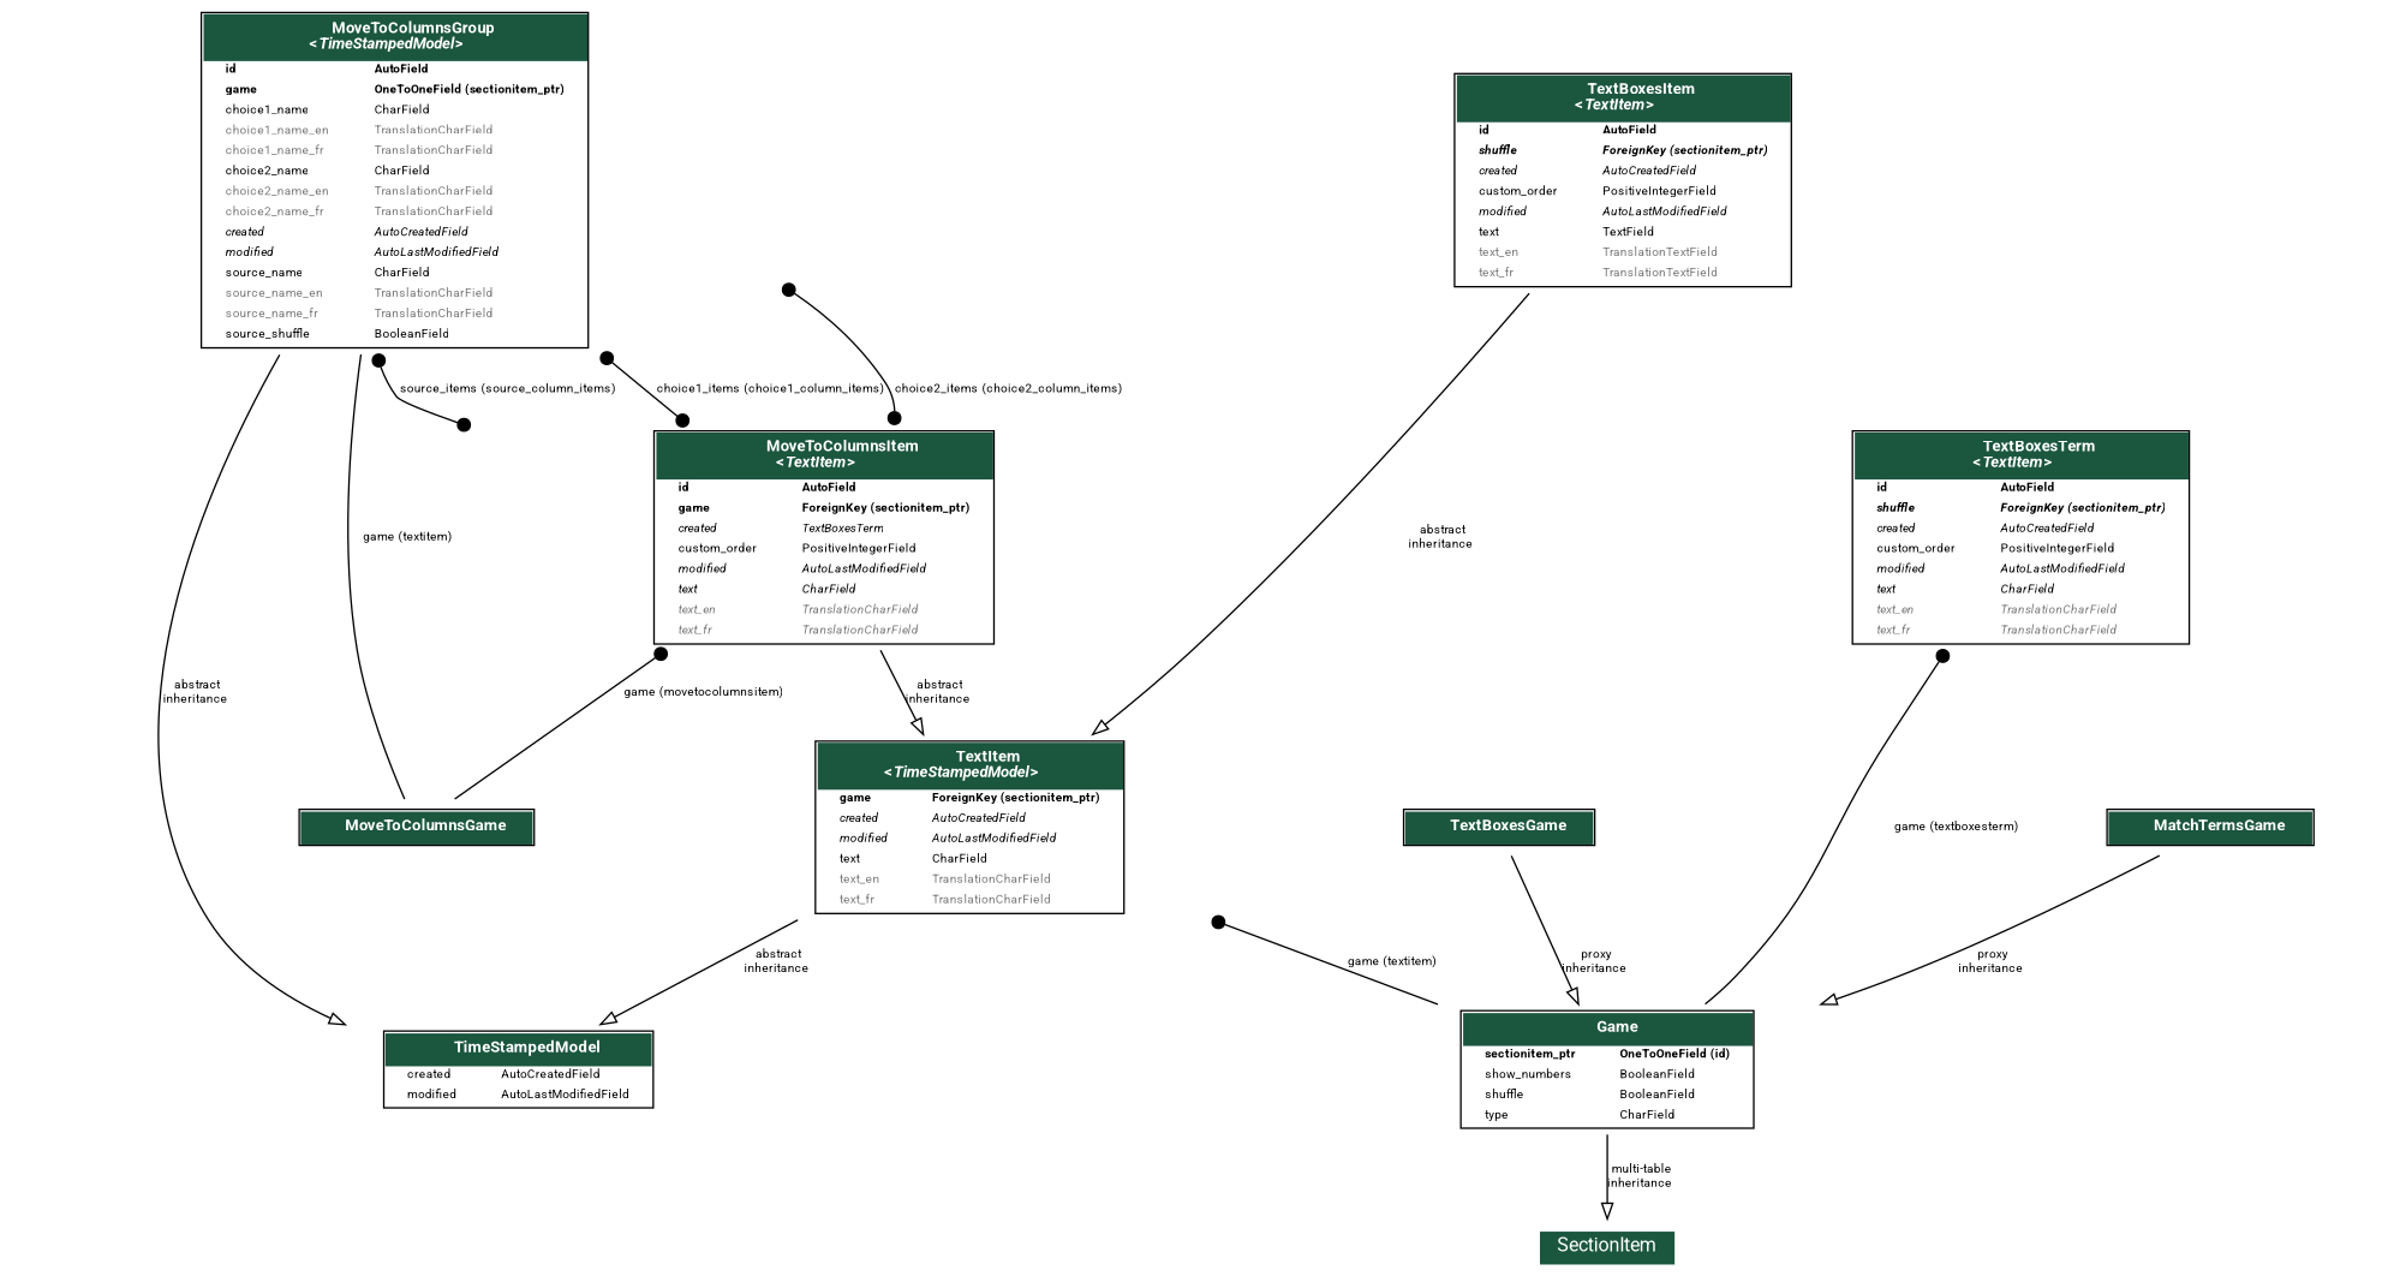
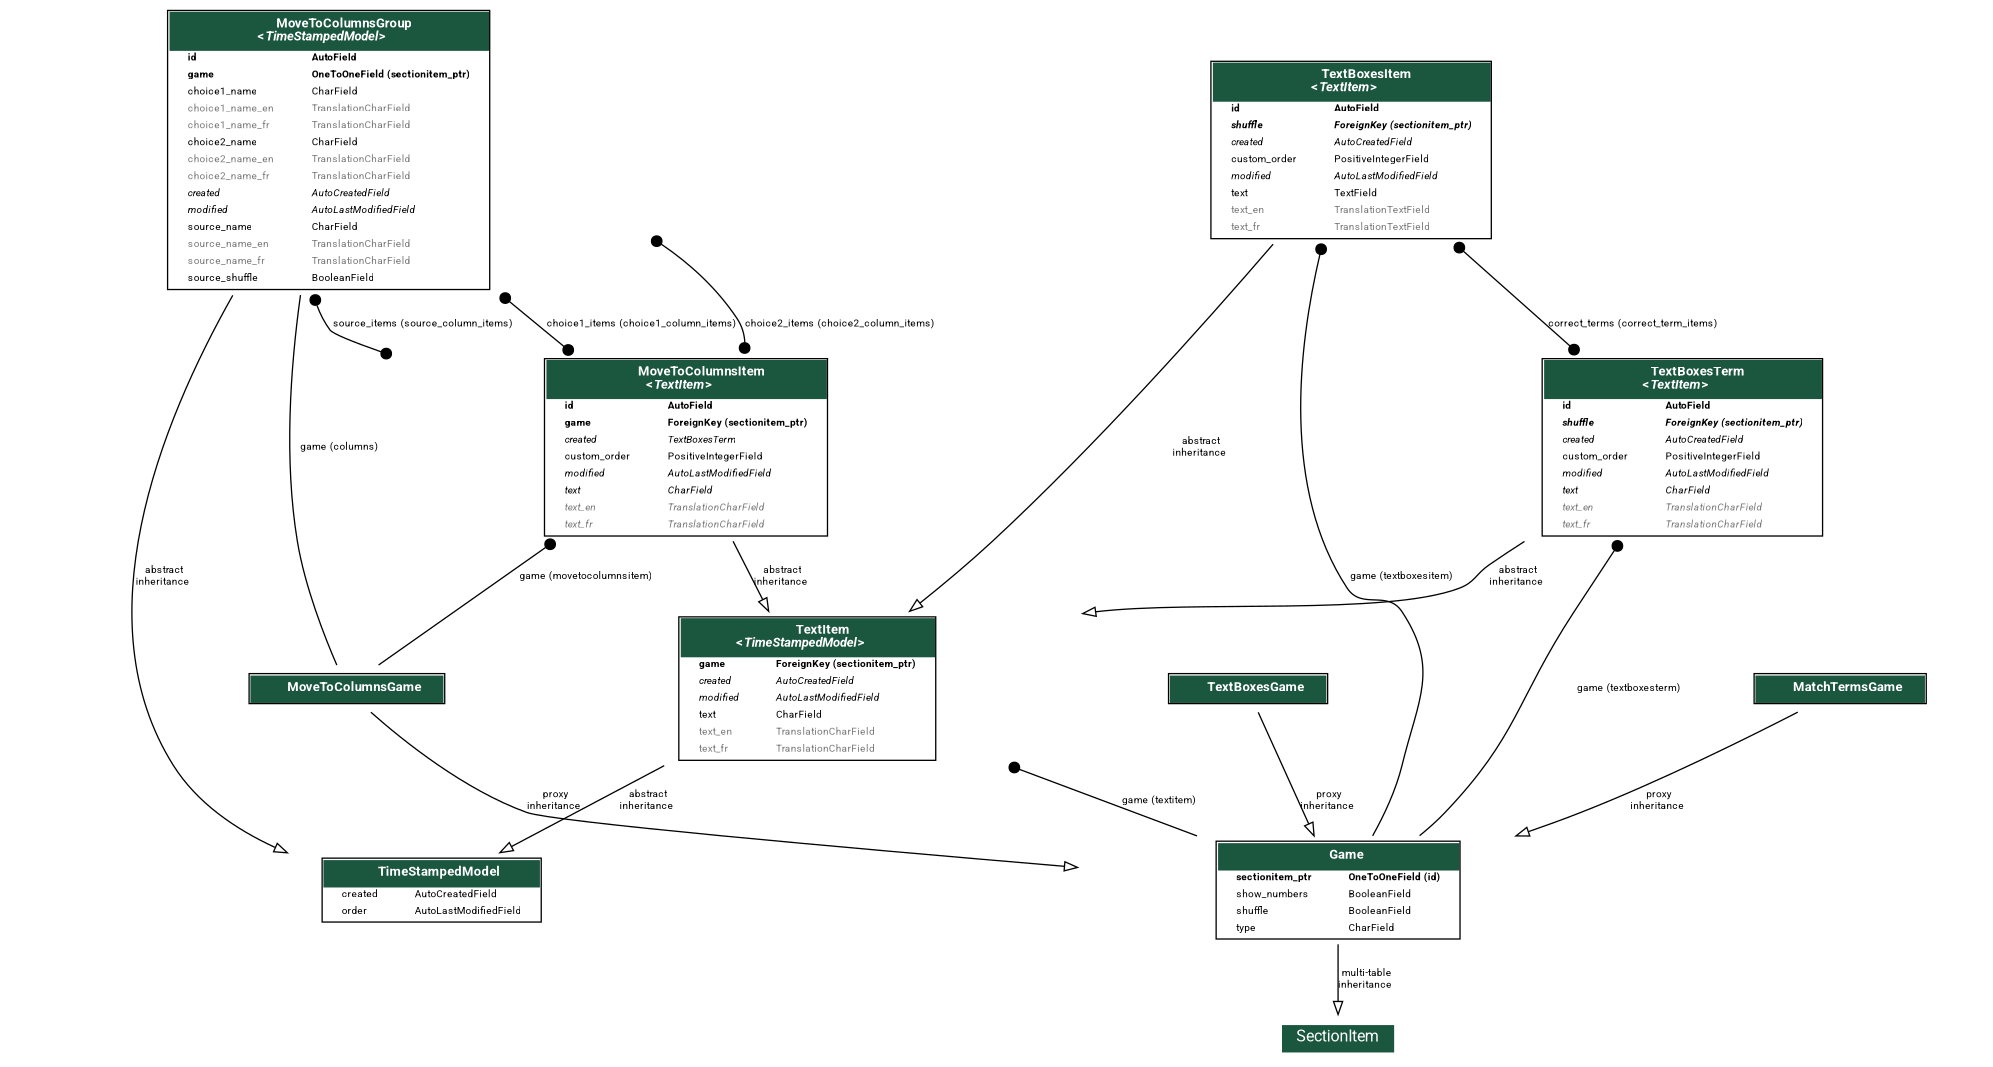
  digraph {
    fontname=Roboto
    fontsize=8
    rankdir=TB
    splines=true
    node [fontname=Roboto fontsize=8 shape=plaintext]
    edge [arrowhead=empty arrowtail=none dir=both fontname=Roboto fontsize=8]
    n1 [height=1.6389 label=<     <TABLE BGCOLOR="white" BORDER="1" CELLBORDER="0" CELLSPACING="0">     <TR><TD COLSPAN="2" CELLPADDING="5" ALIGN="CENTER" BGCOLOR="#1b563f">     <FONT FACE="Roboto" COLOR="white" POINT-SIZE="10"><B>     TextItem<BR/>&lt;<FONT FACE="Roboto"><I>TimeStampedModel</I></FONT>&gt;     </B></FONT></TD></TR>           <TR><TD ALIGN="LEFT" BORDER="0">     <FONT FACE="Roboto"><B>game</B></FONT>     </TD><TD ALIGN="LEFT">     <FONT FACE="Roboto"><B>ForeignKey (sectionitem_ptr)</B></FONT>     </TD></TR>              <TR><TD ALIGN="LEFT" BORDER="0">     <FONT FACE="Roboto"><I>created</I></FONT>     </TD><TD ALIGN="LEFT">     <FONT FACE="Roboto"><I>AutoCreatedField</I></FONT>     </TD></TR>              <TR><TD ALIGN="LEFT" BORDER="0">     <FONT FACE="Roboto"><I>modified</I></FONT>     </TD><TD ALIGN="LEFT">     <FONT FACE="Roboto"><I>AutoLastModifiedField</I></FONT>     </TD></TR>              <TR><TD ALIGN="LEFT" BORDER="0">     <FONT FACE="Roboto">text</FONT>     </TD><TD ALIGN="LEFT">     <FONT FACE="Roboto">CharField</FONT>     </TD></TR>              <TR><TD ALIGN="LEFT" BORDER="0">     <FONT COLOR="#7B7B7B" FACE="Roboto">text_en</FONT>     </TD><TD ALIGN="LEFT">     <FONT COLOR="#7B7B7B" FACE="Roboto">TranslationCharField</FONT>     </TD></TR>              <TR><TD ALIGN="LEFT" BORDER="0">     <FONT COLOR="#7B7B7B" FACE="Roboto">text_fr</FONT>     </TD><TD ALIGN="LEFT">     <FONT COLOR="#7B7B7B" FACE="Roboto">TranslationCharField</FONT>     </TD></TR>           </TABLE>     > width=5.8611]
-   n2 [height=0.79167 label=<     <TABLE BGCOLOR="white" BORDER="1" CELLBORDER="0" CELLSPACING="0">     <TR><TD COLSPAN="2" CELLPADDING="5" ALIGN="CENTER" BGCOLOR="#1b563f">     <FONT FACE="Roboto" COLOR="white" POINT-SIZE="10"><B>     TimeStampedModel     </B></FONT></TD></TR>           <TR><TD ALIGN="LEFT" BORDER="0">     <FONT FACE="Roboto">created</FONT>     </TD><TD ALIGN="LEFT">     <FONT FACE="Roboto">AutoCreatedField</FONT>     </TD></TR>              <TR><TD ALIGN="LEFT" BORDER="0">     <FONT FACE="Roboto">modified</FONT>     </TD><TD ALIGN="LEFT">     <FONT FACE="Roboto">AutoLastModifiedField</FONT>     </TD></TR>           </TABLE>     > width=5.125]
+   n2 [height=0.79167 label=<     <TABLE BGCOLOR="white" BORDER="1" CELLBORDER="0" CELLSPACING="0">     <TR><TD COLSPAN="2" CELLPADDING="5" ALIGN="CENTER" BGCOLOR="#1b563f">     <FONT FACE="Roboto" COLOR="white" POINT-SIZE="10"><B>     TimeStampedModel     </B></FONT></TD></TR>           <TR><TD ALIGN="LEFT" BORDER="0">     <FONT FACE="Roboto">created</FONT>     </TD><TD ALIGN="LEFT">     <FONT FACE="Roboto">AutoCreatedField</FONT>     </TD></TR>              <TR><TD ALIGN="LEFT" BORDER="0">     <FONT FACE="Roboto">order</FONT>     </TD><TD ALIGN="LEFT">     <FONT FACE="Roboto">AutoLastModifiedField</FONT>     </TD></TR>           </TABLE>     > width=5.125]
    n3 [height=1.1528 label=<     <TABLE BGCOLOR="white" BORDER="1" CELLBORDER="0" CELLSPACING="0">     <TR><TD COLSPAN="2" CELLPADDING="5" ALIGN="CENTER" BGCOLOR="#1b563f">     <FONT FACE="Roboto" COLOR="white" POINT-SIZE="10"><B>     Game     </B></FONT></TD></TR>           <TR><TD ALIGN="LEFT" BORDER="0">     <FONT FACE="Roboto"><B>sectionitem_ptr</B></FONT>     </TD><TD ALIGN="LEFT">     <FONT FACE="Roboto"><B>OneToOneField (id)</B></FONT>     </TD></TR>              <TR><TD ALIGN="LEFT" BORDER="0">     <FONT FACE="Roboto">show_numbers</FONT>     </TD><TD ALIGN="LEFT">     <FONT FACE="Roboto">BooleanField</FONT>     </TD></TR>              <TR><TD ALIGN="LEFT" BORDER="0">     <FONT FACE="Roboto">shuffle</FONT>     </TD><TD ALIGN="LEFT">     <FONT FACE="Roboto">BooleanField</FONT>     </TD></TR>              <TR><TD ALIGN="LEFT" BORDER="0">     <FONT FACE="Roboto">type</FONT>     </TD><TD ALIGN="LEFT">     <FONT FACE="Roboto">CharField</FONT>     </TD></TR>           </TABLE>     > width=5.5417]
    n4 [height=0.5 label=<   <TABLE BGCOLOR="white" BORDER="0" CELLBORDER="0" CELLSPACING="0">   <TR><TD COLSPAN="2" CELLPADDING="4" ALIGN="CENTER" BGCOLOR="#1b563f">   <FONT FACE="Roboto" POINT-SIZE="12" COLOR="white">SectionItem</FONT>   </TD></TR>   </TABLE>   > width=1.9444]
    n5 [height=0.5 label=<     <TABLE BGCOLOR="white" BORDER="1" CELLBORDER="0" CELLSPACING="0">     <TR><TD COLSPAN="2" CELLPADDING="5" ALIGN="CENTER" BGCOLOR="#1b563f">     <FONT FACE="Roboto" COLOR="white" POINT-SIZE="10"><B>     TextBoxesGame     </B></FONT></TD></TR>        </TABLE>     > width=3.0278]
    n6 [height=2 label=<     <TABLE BGCOLOR="white" BORDER="1" CELLBORDER="0" CELLSPACING="0">     <TR><TD COLSPAN="2" CELLPADDING="5" ALIGN="CENTER" BGCOLOR="#1b563f">     <FONT FACE="Roboto" COLOR="white" POINT-SIZE="10"><B>     TextBoxesTerm<BR/>&lt;<FONT FACE="Roboto"><I>TextItem</I></FONT>&gt;     </B></FONT></TD></TR>           <TR><TD ALIGN="LEFT" BORDER="0">     <FONT FACE="Roboto"><B>id</B></FONT>     </TD><TD ALIGN="LEFT">     <FONT FACE="Roboto"><B>AutoField</B></FONT>     </TD></TR>              <TR><TD ALIGN="LEFT" BORDER="0">     <FONT FACE="Roboto"><I><B>shuffle</B></I></FONT>     </TD><TD ALIGN="LEFT">     <FONT FACE="Roboto"><I><B>ForeignKey (sectionitem_ptr)</B></I></FONT>     </TD></TR>              <TR><TD ALIGN="LEFT" BORDER="0">     <FONT FACE="Roboto"><I>created</I></FONT>     </TD><TD ALIGN="LEFT">     <FONT FACE="Roboto"><I>AutoCreatedField</I></FONT>     </TD></TR>              <TR><TD ALIGN="LEFT" BORDER="0">     <FONT FACE="Roboto">custom_order</FONT>     </TD><TD ALIGN="LEFT">     <FONT FACE="Roboto">PositiveIntegerField</FONT>     </TD></TR>              <TR><TD ALIGN="LEFT" BORDER="0">     <FONT FACE="Roboto"><I>modified</I></FONT>     </TD><TD ALIGN="LEFT">     <FONT FACE="Roboto"><I>AutoLastModifiedField</I></FONT>     </TD></TR>              <TR><TD ALIGN="LEFT" BORDER="0">     <FONT FACE="Roboto"><I>text</I></FONT>     </TD><TD ALIGN="LEFT">     <FONT FACE="Roboto"><I>CharField</I></FONT>     </TD></TR>              <TR><TD ALIGN="LEFT" BORDER="0">     <FONT COLOR="#7B7B7B" FACE="Roboto"><I>text_en</I></FONT>     </TD><TD ALIGN="LEFT">     <FONT COLOR="#7B7B7B" FACE="Roboto"><I>TranslationCharField</I></FONT>     </TD></TR>              <TR><TD ALIGN="LEFT" BORDER="0">     <FONT COLOR="#7B7B7B" FACE="Roboto"><I>text_fr</I></FONT>     </TD><TD ALIGN="LEFT">     <FONT COLOR="#7B7B7B" FACE="Roboto"><I>TranslationCharField</I></FONT>     </TD></TR>           </TABLE>     > width=6.2778]
    n7 [height=2 label=<     <TABLE BGCOLOR="white" BORDER="1" CELLBORDER="0" CELLSPACING="0">     <TR><TD COLSPAN="2" CELLPADDING="5" ALIGN="CENTER" BGCOLOR="#1b563f">     <FONT FACE="Roboto" COLOR="white" POINT-SIZE="10"><B>     TextBoxesItem<BR/>&lt;<FONT FACE="Roboto"><I>TextItem</I></FONT>&gt;     </B></FONT></TD></TR>           <TR><TD ALIGN="LEFT" BORDER="0">     <FONT FACE="Roboto"><B>id</B></FONT>     </TD><TD ALIGN="LEFT">     <FONT FACE="Roboto"><B>AutoField</B></FONT>     </TD></TR>              <TR><TD ALIGN="LEFT" BORDER="0">     <FONT FACE="Roboto"><I><B>shuffle</B></I></FONT>     </TD><TD ALIGN="LEFT">     <FONT FACE="Roboto"><I><B>ForeignKey (sectionitem_ptr)</B></I></FONT>     </TD></TR>              <TR><TD ALIGN="LEFT" BORDER="0">     <FONT FACE="Roboto"><I>created</I></FONT>     </TD><TD ALIGN="LEFT">     <FONT FACE="Roboto"><I>AutoCreatedField</I></FONT>     </TD></TR>              <TR><TD ALIGN="LEFT" BORDER="0">     <FONT FACE="Roboto">custom_order</FONT>     </TD><TD ALIGN="LEFT">     <FONT FACE="Roboto">PositiveIntegerField</FONT>     </TD></TR>              <TR><TD ALIGN="LEFT" BORDER="0">     <FONT FACE="Roboto"><I>modified</I></FONT>     </TD><TD ALIGN="LEFT">     <FONT FACE="Roboto"><I>AutoLastModifiedField</I></FONT>     </TD></TR>              <TR><TD ALIGN="LEFT" BORDER="0">     <FONT FACE="Roboto">text</FONT>     </TD><TD ALIGN="LEFT">     <FONT FACE="Roboto">TextField</FONT>     </TD></TR>              <TR><TD ALIGN="LEFT" BORDER="0">     <FONT COLOR="#7B7B7B" FACE="Roboto">text_en</FONT>     </TD><TD ALIGN="LEFT">     <FONT COLOR="#7B7B7B" FACE="Roboto">TranslationTextField</FONT>     </TD></TR>              <TR><TD ALIGN="LEFT" BORDER="0">     <FONT COLOR="#7B7B7B" FACE="Roboto">text_fr</FONT>     </TD><TD ALIGN="LEFT">     <FONT COLOR="#7B7B7B" FACE="Roboto">TranslationTextField</FONT>     </TD></TR>           </TABLE>     > width=6.2778]
    n8 [height=0.5 label=<     <TABLE BGCOLOR="white" BORDER="1" CELLBORDER="0" CELLSPACING="0">     <TR><TD COLSPAN="2" CELLPADDING="5" ALIGN="CENTER" BGCOLOR="#1b563f">     <FONT FACE="Roboto" COLOR="white" POINT-SIZE="10"><B>     MoveToColumnsGame     </B></FONT></TD></TR>        </TABLE>     > width=3.4444]
    n9 [height=2 label=<     <TABLE BGCOLOR="white" BORDER="1" CELLBORDER="0" CELLSPACING="0">     <TR><TD COLSPAN="2" CELLPADDING="5" ALIGN="CENTER" BGCOLOR="#1b563f">     <FONT FACE="Roboto" COLOR="white" POINT-SIZE="10"><B>     MoveToColumnsItem<BR/>&lt;<FONT FACE="Roboto"><I>TextItem</I></FONT>&gt;     </B></FONT></TD></TR>           <TR><TD ALIGN="LEFT" BORDER="0">     <FONT FACE="Roboto"><B>id</B></FONT>     </TD><TD ALIGN="LEFT">     <FONT FACE="Roboto"><B>AutoField</B></FONT>     </TD></TR>              <TR><TD ALIGN="LEFT" BORDER="0">     <FONT FACE="Roboto"><B>game</B></FONT>     </TD><TD ALIGN="LEFT">     <FONT FACE="Roboto"><B>ForeignKey (sectionitem_ptr)</B></FONT>     </TD></TR>              <TR><TD ALIGN="LEFT" BORDER="0">     <FONT FACE="Roboto"><I>created</I></FONT>     </TD><TD ALIGN="LEFT">     <FONT FACE="Roboto"><I>TextBoxesTerm</I></FONT>     </TD></TR>              <TR><TD ALIGN="LEFT" BORDER="0">     <FONT FACE="Roboto">custom_order</FONT>     </TD><TD ALIGN="LEFT">     <FONT FACE="Roboto">PositiveIntegerField</FONT>     </TD></TR>              <TR><TD ALIGN="LEFT" BORDER="0">     <FONT FACE="Roboto"><I>modified</I></FONT>     </TD><TD ALIGN="LEFT">     <FONT FACE="Roboto"><I>AutoLastModifiedField</I></FONT>     </TD></TR>              <TR><TD ALIGN="LEFT" BORDER="0">     <FONT FACE="Roboto"><I>text</I></FONT>     </TD><TD ALIGN="LEFT">     <FONT FACE="Roboto"><I>CharField</I></FONT>     </TD></TR>              <TR><TD ALIGN="LEFT" BORDER="0">     <FONT COLOR="#7B7B7B" FACE="Roboto"><I>text_en</I></FONT>     </TD><TD ALIGN="LEFT">     <FONT COLOR="#7B7B7B" FACE="Roboto"><I>TranslationCharField</I></FONT>     </TD></TR>              <TR><TD ALIGN="LEFT" BORDER="0">     <FONT COLOR="#7B7B7B" FACE="Roboto"><I>text_fr</I></FONT>     </TD><TD ALIGN="LEFT">     <FONT COLOR="#7B7B7B" FACE="Roboto"><I>TranslationCharField</I></FONT>     </TD></TR>           </TABLE>     > width=6.2778]
    n10 [height=3.0833 label=<     <TABLE BGCOLOR="white" BORDER="1" CELLBORDER="0" CELLSPACING="0">     <TR><TD COLSPAN="2" CELLPADDING="5" ALIGN="CENTER" BGCOLOR="#1b563f">     <FONT FACE="Roboto" COLOR="white" POINT-SIZE="10"><B>     MoveToColumnsGroup<BR/>&lt;<FONT FACE="Roboto"><I>TimeStampedModel</I></FONT>&gt;     </B></FONT></TD></TR>           <TR><TD ALIGN="LEFT" BORDER="0">     <FONT FACE="Roboto"><B>id</B></FONT>     </TD><TD ALIGN="LEFT">     <FONT FACE="Roboto"><B>AutoField</B></FONT>     </TD></TR>              <TR><TD ALIGN="LEFT" BORDER="0">     <FONT FACE="Roboto"><B>game</B></FONT>     </TD><TD ALIGN="LEFT">     <FONT FACE="Roboto"><B>OneToOneField (sectionitem_ptr)</B></FONT>     </TD></TR>              <TR><TD ALIGN="LEFT" BORDER="0">     <FONT FACE="Roboto">choice1_name</FONT>     </TD><TD ALIGN="LEFT">     <FONT FACE="Roboto">CharField</FONT>     </TD></TR>              <TR><TD ALIGN="LEFT" BORDER="0">     <FONT COLOR="#7B7B7B" FACE="Roboto">choice1_name_en</FONT>     </TD><TD ALIGN="LEFT">     <FONT COLOR="#7B7B7B" FACE="Roboto">TranslationCharField</FONT>     </TD></TR>              <TR><TD ALIGN="LEFT" BORDER="0">     <FONT COLOR="#7B7B7B" FACE="Roboto">choice1_name_fr</FONT>     </TD><TD ALIGN="LEFT">     <FONT COLOR="#7B7B7B" FACE="Roboto">TranslationCharField</FONT>     </TD></TR>              <TR><TD ALIGN="LEFT" BORDER="0">     <FONT FACE="Roboto">choice2_name</FONT>     </TD><TD ALIGN="LEFT">     <FONT FACE="Roboto">CharField</FONT>     </TD></TR>              <TR><TD ALIGN="LEFT" BORDER="0">     <FONT COLOR="#7B7B7B" FACE="Roboto">choice2_name_en</FONT>     </TD><TD ALIGN="LEFT">     <FONT COLOR="#7B7B7B" FACE="Roboto">TranslationCharField</FONT>     </TD></TR>              <TR><TD ALIGN="LEFT" BORDER="0">     <FONT COLOR="#7B7B7B" FACE="Roboto">choice2_name_fr</FONT>     </TD><TD ALIGN="LEFT">     <FONT COLOR="#7B7B7B" FACE="Roboto">TranslationCharField</FONT>     </TD></TR>              <TR><TD ALIGN="LEFT" BORDER="0">     <FONT FACE="Roboto"><I>created</I></FONT>     </TD><TD ALIGN="LEFT">     <FONT FACE="Roboto"><I>AutoCreatedField</I></FONT>     </TD></TR>              <TR><TD ALIGN="LEFT" BORDER="0">     <FONT FACE="Roboto"><I>modified</I></FONT>     </TD><TD ALIGN="LEFT">     <FONT FACE="Roboto"><I>AutoLastModifiedField</I></FONT>     </TD></TR>              <TR><TD ALIGN="LEFT" BORDER="0">     <FONT FACE="Roboto">source_name</FONT>     </TD><TD ALIGN="LEFT">     <FONT FACE="Roboto">CharField</FONT>     </TD></TR>              <TR><TD ALIGN="LEFT" BORDER="0">     <FONT COLOR="#7B7B7B" FACE="Roboto">source_name_en</FONT>     </TD><TD ALIGN="LEFT">     <FONT COLOR="#7B7B7B" FACE="Roboto">TranslationCharField</FONT>     </TD></TR>              <TR><TD ALIGN="LEFT" BORDER="0">     <FONT COLOR="#7B7B7B" FACE="Roboto">source_name_fr</FONT>     </TD><TD ALIGN="LEFT">     <FONT COLOR="#7B7B7B" FACE="Roboto">TranslationCharField</FONT>     </TD></TR>              <TR><TD ALIGN="LEFT" BORDER="0">     <FONT FACE="Roboto">source_shuffle</FONT>     </TD><TD ALIGN="LEFT">     <FONT FACE="Roboto">BooleanField</FONT>     </TD></TR>           </TABLE>     > width=6.8889]
    n11 [height=0.5 label=<     <TABLE BGCOLOR="white" BORDER="1" CELLBORDER="0" CELLSPACING="0">     <TR><TD COLSPAN="2" CELLPADDING="5" ALIGN="CENTER" BGCOLOR="#1b563f">     <FONT FACE="Roboto" COLOR="white" POINT-SIZE="10"><B>     MatchTermsGame     </B></FONT></TD></TR>        </TABLE>     > width=3.1389]
    "\n\n\n" [height=0.5 width=0.75]
    n1 -> n2 [label=" abstract\ninheritance"]
    n1 -> n3 [arrowhead=none arrowtail=dot label=" game (textitem)"]
    n3 -> n4 [label=" multi-table\ninheritance"]
    n5 -> n3 [label=" proxy\ninheritance"]
+   n6 -> n1 [label=" abstract\ninheritance"]
    n6 -> n3 [arrowhead=none arrowtail=dot label=" game (textboxesterm)"]
    n7 -> n1 [label=" abstract\ninheritance"]
+   n7 -> n3 [arrowhead=none arrowtail=dot label=" game (textboxesitem)"]
+   n7 -> n6 [arrowhead=dot arrowtail=dot label=" correct_terms (correct_term_items)"]
+   n8 -> n3 [label=" proxy\ninheritance"]
    n9 -> n1 [label=" abstract\ninheritance"]
    n9 -> n8 [arrowhead=none arrowtail=dot label=" game (movetocolumnsitem)"]
    n10 -> n2 [label=" abstract\ninheritance"]
-   n10 -> n8 [arrowhead=none label=" game (textitem)"]
+   n10 -> n8 [arrowhead=none label=" game (columns)"]
    n10 -> n9 [arrowhead=dot arrowtail=dot label=" source_items (source_column_items)"]
    n10 -> n9 [arrowhead=dot arrowtail=dot label=" choice1_items (choice1_column_items)"]
    n10 -> n9 [arrowhead=dot arrowtail=dot label=" choice2_items (choice2_column_items)"]
    n11 -> n3 [label=" proxy\ninheritance"]
  }
